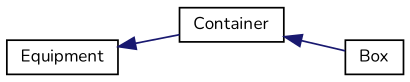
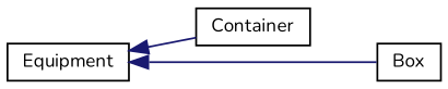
  digraph {
    fontname=Nunito
    rankdir=LR
    node [color=black fillcolor=white fontname=Nunito fontsize=10 shape=record style=filled]
    edge [color=midnightblue dir=back fontname=Nunito fontsize=10 labelfontname=Helvetica labelfontsize=10 style=solid]
    n1 [height=0.2 label=Container width=0.4]
    n2 [height=0.2 label=Box width=0.4]
    n3 [height=0.2 label=Equipment width=0.4]
-   n1 -> n2
+   n3 -> n2
    n3 -> n1
  }
